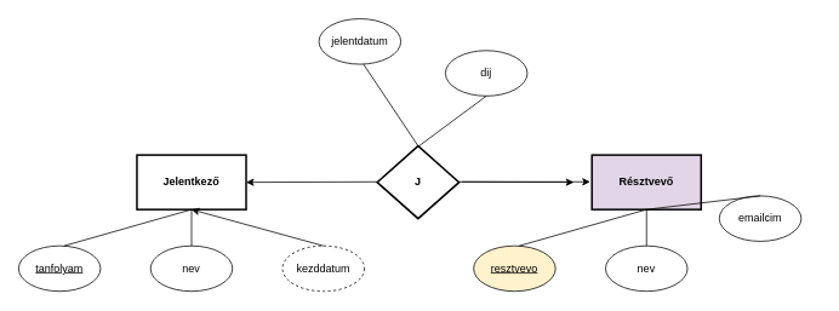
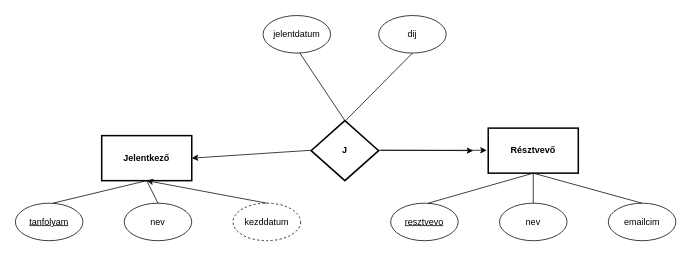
  <mxCell id="0" />
  <mxCell id="1" parent="0" />
- <mxCell id="2" value="&lt;b&gt;Résztvevő&lt;/b&gt;" style="rounded=0;whiteSpace=wrap;html=1;strokeWidth=2;fillColor=#e1d5e7;" parent="1" vertex="1"><mxGeometry x="650" y="170" width="120" height="60" as="geometry" /></mxCell>
- <mxCell id="3" value="&lt;b&gt;Jelentkező&lt;/b&gt;" style="rounded=0;whiteSpace=wrap;html=1;strokeWidth=2;" parent="1" vertex="1"><mxGeometry x="150" y="170" width="120" height="60" as="geometry" /></mxCell>
+ <mxCell id="2" value="&lt;b&gt;Résztvevő&lt;/b&gt;" style="rounded=0;whiteSpace=wrap;html=1;strokeWidth=2;" parent="1" vertex="1"><mxGeometry x="650" y="170" width="120" height="60" as="geometry" /></mxCell>
+ <mxCell id="3" value="&lt;b&gt;Jelentkező&lt;/b&gt;" style="rounded=0;whiteSpace=wrap;html=1;strokeWidth=2;" parent="1" vertex="1"><mxGeometry x="135" y="180" width="120" height="60" as="geometry" /></mxCell>
  <mxCell id="4" value="&lt;b&gt;J&lt;/b&gt;" style="rhombus;whiteSpace=wrap;html=1;strokeWidth=2;" parent="1" vertex="1"><mxGeometry x="414" y="160" width="90" height="80" as="geometry" /></mxCell>
  <mxCell id="5" value="&lt;u&gt;tanfolyam&lt;/u&gt;" style="ellipse;whiteSpace=wrap;html=1;" parent="1" vertex="1"><mxGeometry x="20" y="270" width="90" height="50" as="geometry" /></mxCell>
  <mxCell id="6" value="kezddatum" style="ellipse;whiteSpace=wrap;html=1;dashed=1;" parent="1" vertex="1"><mxGeometry x="310" y="270" width="90" height="50" as="geometry" /></mxCell>
  <mxCell id="7" value="nev" style="ellipse;whiteSpace=wrap;html=1;" parent="1" vertex="1"><mxGeometry x="165" y="270" width="90" height="50" as="geometry" /></mxCell>
  <mxCell id="8" value="" style="endArrow=none;html=1;rounded=0;entryX=0.5;entryY=1;entryDx=0;entryDy=0;" parent="1" target="3" edge="1"><mxGeometry width="50" height="50" relative="1" as="geometry"><mxPoint x="70" y="270" as="sourcePoint" /><mxPoint x="120" y="220" as="targetPoint" /></mxGeometry></mxCell>
  <mxCell id="9" value="" style="endArrow=classic;html=1;rounded=0;entryX=0.5;entryY=1;entryDx=0;entryDy=0;exitX=0.5;exitY=0;exitDx=0;exitDy=0;" parent="1" source="6" target="3" edge="1"><mxGeometry width="50" height="50" relative="1" as="geometry"><mxPoint x="300" y="250" as="sourcePoint" /><mxPoint x="440" y="210" as="targetPoint" /></mxGeometry></mxCell>
  <mxCell id="10" value="" style="endArrow=none;html=1;rounded=0;entryX=0.5;entryY=1;entryDx=0;entryDy=0;exitX=0.5;exitY=0;exitDx=0;exitDy=0;" parent="1" source="7" target="3" edge="1"><mxGeometry width="50" height="50" relative="1" as="geometry"><mxPoint x="194" y="270" as="sourcePoint" /><mxPoint x="414" y="220" as="targetPoint" /></mxGeometry></mxCell>
- <mxCell id="11" value="&lt;u&gt;resztvevo&lt;/u&gt;" style="ellipse;whiteSpace=wrap;html=1;fillColor=#fff2cc;" parent="1" vertex="1"><mxGeometry x="520" y="270" width="90" height="50" as="geometry" /></mxCell>
- <mxCell id="12" value="emailcim" style="ellipse;whiteSpace=wrap;html=1;" parent="1" vertex="1"><mxGeometry x="790" y="215" width="90" height="50" as="geometry" /></mxCell>
+ <mxCell id="11" value="&lt;u&gt;resztvevo&lt;/u&gt;" style="ellipse;whiteSpace=wrap;html=1;" parent="1" vertex="1"><mxGeometry x="520" y="270" width="90" height="50" as="geometry" /></mxCell>
+ <mxCell id="12" value="emailcim" style="ellipse;whiteSpace=wrap;html=1;" parent="1" vertex="1"><mxGeometry x="810" y="270" width="90" height="50" as="geometry" /></mxCell>
  <mxCell id="13" value="nev" style="ellipse;whiteSpace=wrap;html=1;" parent="1" vertex="1"><mxGeometry x="665" y="270" width="90" height="50" as="geometry" /></mxCell>
  <mxCell id="14" value="" style="endArrow=none;html=1;rounded=0;entryX=0.5;entryY=1;entryDx=0;entryDy=0;" parent="1" edge="1"><mxGeometry width="50" height="50" relative="1" as="geometry"><mxPoint x="570" y="270" as="sourcePoint" /><mxPoint x="710" y="230" as="targetPoint" /></mxGeometry></mxCell>
  <mxCell id="15" value="" style="endArrow=none;html=1;rounded=0;entryX=0.5;entryY=1;entryDx=0;entryDy=0;exitX=0.5;exitY=0;exitDx=0;exitDy=0;" parent="1" source="12" edge="1"><mxGeometry width="50" height="50" relative="1" as="geometry"><mxPoint x="800" y="250" as="sourcePoint" /><mxPoint x="710" y="230" as="targetPoint" /></mxGeometry></mxCell>
  <mxCell id="16" value="" style="endArrow=none;html=1;rounded=0;entryX=0.5;entryY=1;entryDx=0;entryDy=0;exitX=0.5;exitY=0;exitDx=0;exitDy=0;" parent="1" source="13" edge="1"><mxGeometry width="50" height="50" relative="1" as="geometry"><mxPoint x="694" y="270" as="sourcePoint" /><mxPoint x="710" y="230" as="targetPoint" /></mxGeometry></mxCell>
- <mxCell id="17" value="dij" style="ellipse;whiteSpace=wrap;html=1;" parent="1" vertex="1"><mxGeometry x="489" y="55" width="90" height="50" as="geometry" /></mxCell>
+ <mxCell id="17" value="dij" style="ellipse;whiteSpace=wrap;html=1;" parent="1" vertex="1"><mxGeometry x="504" y="20" width="90" height="50" as="geometry" /></mxCell>
  <mxCell id="18" value="jelentdatum" style="ellipse;whiteSpace=wrap;html=1;" parent="1" vertex="1"><mxGeometry x="350" y="20" width="90" height="50" as="geometry" /></mxCell>
  <mxCell id="19" value="" style="endArrow=none;html=1;rounded=0;entryX=0.5;entryY=1;entryDx=0;entryDy=0;" parent="1" target="17" edge="1"><mxGeometry width="50" height="50" relative="1" as="geometry"><mxPoint x="460" y="160" as="sourcePoint" /><mxPoint x="510" y="110" as="targetPoint" /></mxGeometry></mxCell>
  <mxCell id="20" value="" style="endArrow=none;html=1;rounded=0;entryX=0.5;entryY=1;entryDx=0;entryDy=0;exitX=0.5;exitY=0;exitDx=0;exitDy=0;" parent="1" source="4" edge="1"><mxGeometry width="50" height="50" relative="1" as="geometry"><mxPoint x="310" y="160" as="sourcePoint" /><mxPoint x="399" y="70" as="targetPoint" /></mxGeometry></mxCell>
  <mxCell id="21" value="" style="endArrow=classic;html=1;rounded=0;" parent="1" edge="1"><mxGeometry width="50" height="50" relative="1" as="geometry"><mxPoint x="504" y="199.5" as="sourcePoint" /><mxPoint x="648" y="199.5" as="targetPoint" /></mxGeometry></mxCell>
  <mxCell id="22" value="" style="endArrow=classic;html=1;rounded=0;entryX=1;entryY=0.5;entryDx=0;entryDy=0;" parent="1" target="3" edge="1"><mxGeometry width="50" height="50" relative="1" as="geometry"><mxPoint x="414" y="199.5" as="sourcePoint" /><mxPoint x="558" y="199.5" as="targetPoint" /></mxGeometry></mxCell>
  <mxCell id="23" value="" style="endArrow=classic;html=1;rounded=0;" edge="1" parent="1"><mxGeometry width="50" height="50" relative="1" as="geometry"><mxPoint x="507" y="199.5" as="sourcePoint" /><mxPoint x="630" y="200" as="targetPoint" /></mxGeometry></mxCell>
